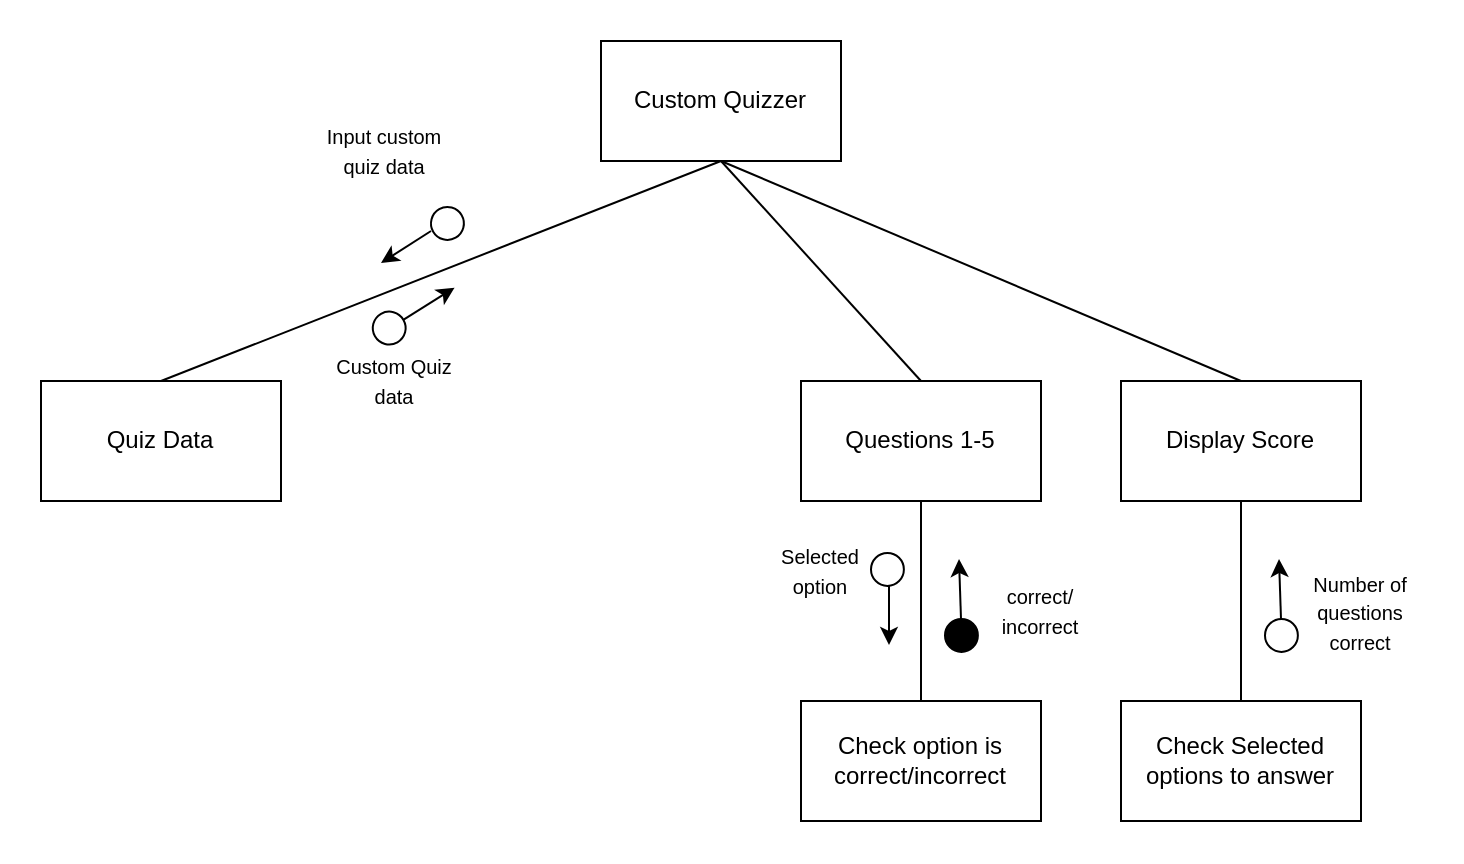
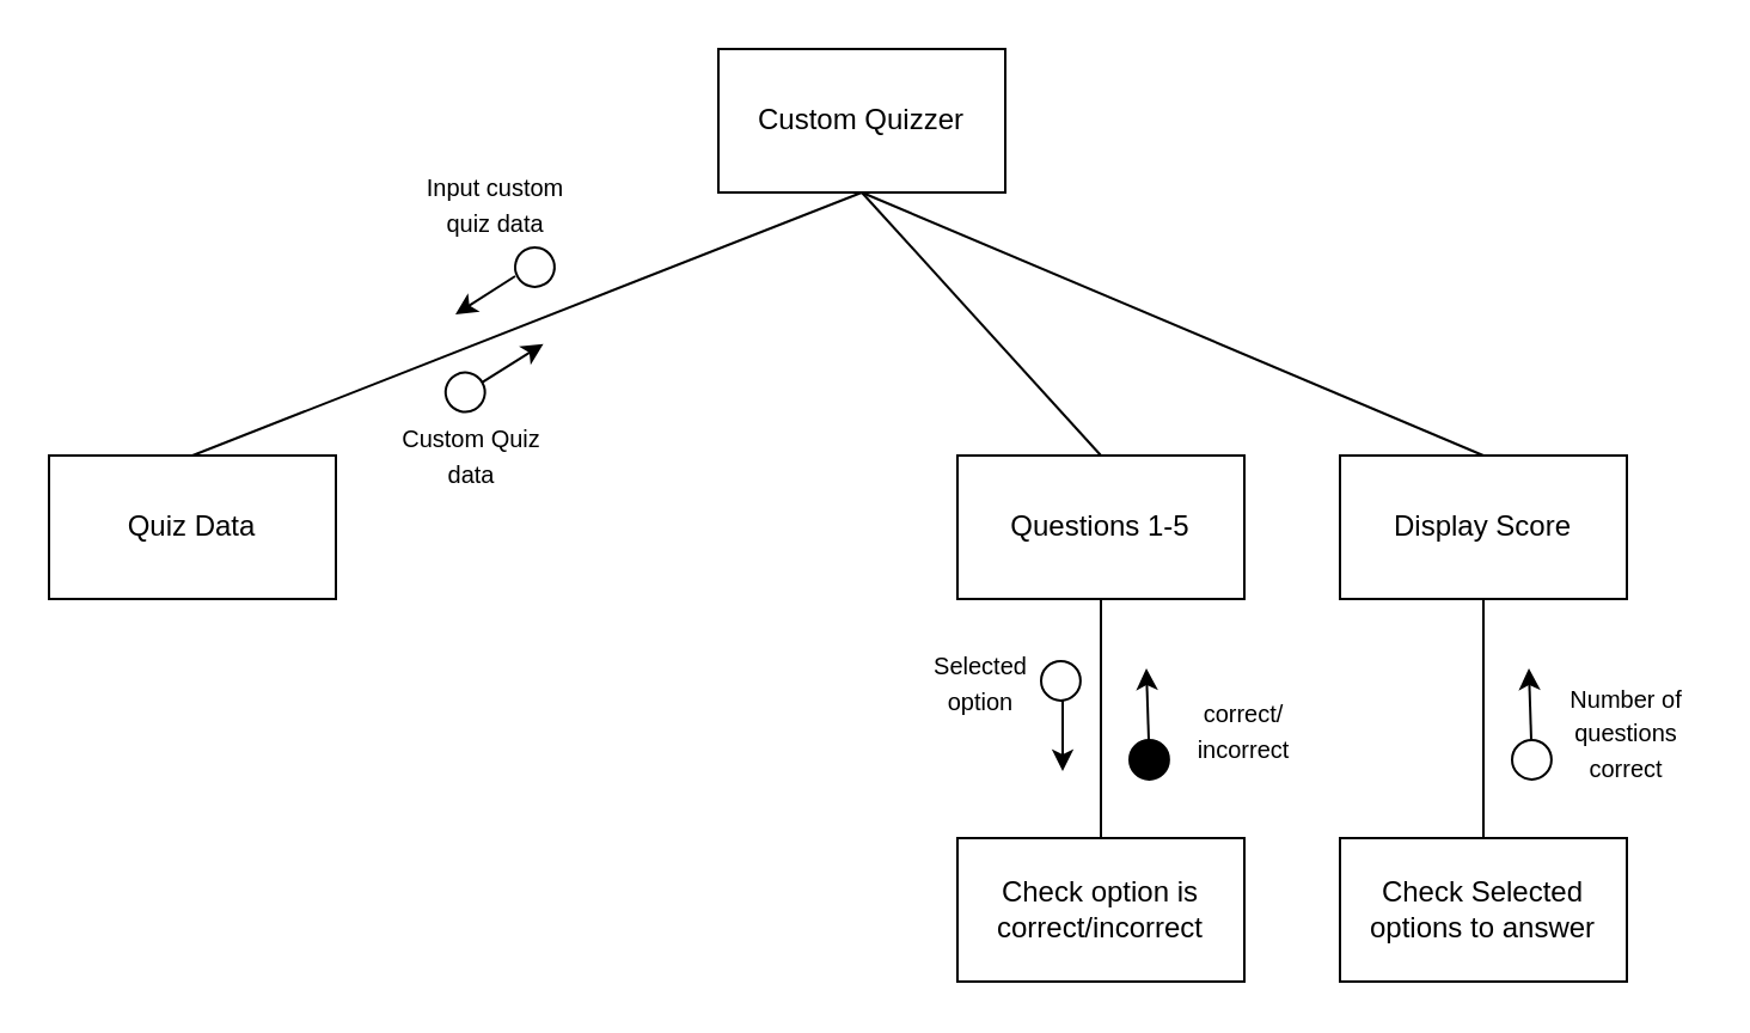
  <mxCell id="0" />
  <mxCell id="1" parent="0" />
  <mxCell id="2" value="Custom Quizzer" style="rounded=0;whiteSpace=wrap;html=1;" vertex="1" parent="1"><mxGeometry x="300" y="20" width="120" height="60" as="geometry" /></mxCell>
  <mxCell id="3" value="Display Score" style="rounded=0;whiteSpace=wrap;html=1;" vertex="1" parent="1"><mxGeometry x="560" y="190" width="120" height="60" as="geometry" /></mxCell>
  <mxCell id="4" value="Quiz Data" style="rounded=0;whiteSpace=wrap;html=1;" vertex="1" parent="1"><mxGeometry x="20" y="190" width="120" height="60" as="geometry" /></mxCell>
  <mxCell id="5" value="" style="endArrow=none;html=1;rounded=0;exitX=0.5;exitY=0;exitDx=0;exitDy=0;" edge="1" parent="1" source="4"><mxGeometry width="50" height="50" relative="1" as="geometry"><mxPoint x="215" y="160" as="sourcePoint" /><mxPoint x="360" y="80" as="targetPoint" /></mxGeometry></mxCell>
- <mxCell id="6" value="&lt;font style=&quot;font-size: 10px;&quot;&gt;Input custom quiz data&lt;/font&gt;" style="text;html=1;align=center;verticalAlign=middle;whiteSpace=wrap;rounded=0;" vertex="1" parent="1"><mxGeometry x="151.82" y="60" width="80" height="30" as="geometry" /></mxCell>
+ <mxCell id="6" value="&lt;font style=&quot;font-size: 10px;&quot;&gt;Input custom quiz data&lt;/font&gt;" style="text;html=1;align=center;verticalAlign=middle;whiteSpace=wrap;rounded=0;" vertex="1" parent="1"><mxGeometry x="166.82" y="70" width="80" height="30" as="geometry" /></mxCell>
  <mxCell id="7" value="Check Selected options to answer" style="rounded=0;whiteSpace=wrap;html=1;" vertex="1" parent="1"><mxGeometry x="560" y="350" width="120" height="60" as="geometry" /></mxCell>
  <mxCell id="8" value="" style="endArrow=none;html=1;rounded=0;exitX=0.5;exitY=0;exitDx=0;exitDy=0;entryX=0.5;entryY=1;entryDx=0;entryDy=0;" edge="1" parent="1" source="7" target="3"><mxGeometry width="50" height="50" relative="1" as="geometry"><mxPoint x="610" y="300" as="sourcePoint" /><mxPoint x="660" y="250" as="targetPoint" /></mxGeometry></mxCell>
  <mxCell id="9" value="" style="endArrow=none;html=1;rounded=0;entryX=0.5;entryY=1;entryDx=0;entryDy=0;exitX=0.5;exitY=0;exitDx=0;exitDy=0;" edge="1" parent="1" source="3" target="2"><mxGeometry width="50" height="50" relative="1" as="geometry"><mxPoint x="530" y="200" as="sourcePoint" /><mxPoint x="580" y="150" as="targetPoint" /></mxGeometry></mxCell>
  <mxCell id="10" value="&lt;font style=&quot;font-size: 10px;&quot;&gt;Custom Quiz data&lt;/font&gt;" style="text;html=1;align=center;verticalAlign=middle;whiteSpace=wrap;rounded=0;" vertex="1" parent="1"><mxGeometry x="166.82" y="174.78" width="60" height="30" as="geometry" /></mxCell>
  <mxCell id="11" value="Questions 1-5" style="rounded=0;whiteSpace=wrap;html=1;" vertex="1" parent="1"><mxGeometry x="400" y="190" width="120" height="60" as="geometry" /></mxCell>
  <mxCell id="12" value="" style="endArrow=none;html=1;rounded=0;exitX=0.5;exitY=0;exitDx=0;exitDy=0;" edge="1" parent="1" source="11"><mxGeometry width="50" height="50" relative="1" as="geometry"><mxPoint x="370" y="167.33" as="sourcePoint" /><mxPoint x="360" y="80" as="targetPoint" /></mxGeometry></mxCell>
  <mxCell id="13" value="Check option is correct/incorrect" style="rounded=0;whiteSpace=wrap;html=1;" vertex="1" parent="1"><mxGeometry x="400" y="350" width="120" height="60" as="geometry" /></mxCell>
  <mxCell id="14" value="" style="endArrow=none;html=1;rounded=0;entryX=0.5;entryY=1;entryDx=0;entryDy=0;exitX=0.5;exitY=0;exitDx=0;exitDy=0;" edge="1" parent="1" source="13" target="11"><mxGeometry width="50" height="50" relative="1" as="geometry"><mxPoint x="450" y="320" as="sourcePoint" /><mxPoint x="500" y="270" as="targetPoint" /></mxGeometry></mxCell>
  <mxCell id="15" value="" style="group" vertex="1" connectable="0" parent="1"><mxGeometry x="182.88" y="143.33" width="43.938" height="31.453" as="geometry" /></mxCell>
  <mxCell id="16" value="" style="ellipse;whiteSpace=wrap;html=1;aspect=fixed;rotation=-210;fillColor=none;" vertex="1" parent="15"><mxGeometry x="3.009" y="12" width="16.443" height="16.443" as="geometry" /></mxCell>
  <mxCell id="17" value="" style="endArrow=classic;html=1;rounded=0;" edge="1" parent="15"><mxGeometry width="50" height="50" relative="1" as="geometry"><mxPoint x="18.451" y="16" as="sourcePoint" /><mxPoint x="43.938" as="targetPoint" /></mxGeometry></mxCell>
  <mxCell id="18" value="" style="group;rotation=-180;" vertex="1" connectable="0" parent="1"><mxGeometry x="190" y="100" width="43.938" height="31.453" as="geometry" /></mxCell>
  <mxCell id="19" value="" style="ellipse;whiteSpace=wrap;html=1;aspect=fixed;rotation=-390;fillColor=none;" vertex="1" parent="18"><mxGeometry x="25" y="3" width="16.443" height="16.443" as="geometry" /></mxCell>
  <mxCell id="20" value="" style="endArrow=classic;html=1;rounded=0;" edge="1" parent="18"><mxGeometry width="50" height="50" relative="1" as="geometry"><mxPoint x="25" y="15" as="sourcePoint" /><mxPoint y="31" as="targetPoint" /></mxGeometry></mxCell>
  <mxCell id="21" value="" style="group;rotation=120;" vertex="1" connectable="0" parent="1"><mxGeometry x="420" y="280" width="43.938" height="31.453" as="geometry" /></mxCell>
  <mxCell id="22" value="" style="ellipse;whiteSpace=wrap;html=1;aspect=fixed;rotation=-90;fillColor=none;" vertex="1" parent="21"><mxGeometry x="15" y="-4" width="16.443" height="16.443" as="geometry" /></mxCell>
  <mxCell id="23" value="" style="endArrow=classic;html=1;rounded=0;" edge="1" parent="21"><mxGeometry width="50" height="50" relative="1" as="geometry"><mxPoint x="24" y="12" as="sourcePoint" /><mxPoint x="24" y="42" as="targetPoint" /></mxGeometry></mxCell>
  <mxCell id="24" value="&lt;font style=&quot;font-size: 10px;&quot;&gt;Selected option&lt;/font&gt;" style="text;html=1;align=center;verticalAlign=middle;whiteSpace=wrap;rounded=0;" vertex="1" parent="1"><mxGeometry x="380" y="270" width="60" height="30" as="geometry" /></mxCell>
  <mxCell id="25" value="" style="group;rotation=-60;" vertex="1" connectable="0" parent="1"><mxGeometry x="460" y="290" width="43.938" height="31.453" as="geometry" /></mxCell>
  <mxCell id="26" value="" style="ellipse;whiteSpace=wrap;html=1;aspect=fixed;rotation=-270;fillColor=#000000;" vertex="1" parent="25"><mxGeometry x="12" y="19" width="16.443" height="16.443" as="geometry" /></mxCell>
  <mxCell id="27" value="" style="endArrow=classic;html=1;rounded=0;" edge="1" parent="25"><mxGeometry width="50" height="50" relative="1" as="geometry"><mxPoint x="20" y="19" as="sourcePoint" /><mxPoint x="19" y="-11" as="targetPoint" /></mxGeometry></mxCell>
  <mxCell id="28" value="&lt;font style=&quot;font-size: 10px;&quot;&gt;correct/&lt;/font&gt;&lt;div&gt;&lt;font style=&quot;font-size: 10px;&quot;&gt;incorrect&lt;/font&gt;&lt;/div&gt;" style="text;html=1;align=center;verticalAlign=middle;whiteSpace=wrap;rounded=0;" vertex="1" parent="1"><mxGeometry x="490" y="290" width="60" height="30" as="geometry" /></mxCell>
  <mxCell id="29" value="" style="group;rotation=-60;" vertex="1" connectable="0" parent="1"><mxGeometry x="620" y="290" width="43.938" height="31.453" as="geometry" /></mxCell>
  <mxCell id="30" value="" style="ellipse;whiteSpace=wrap;html=1;aspect=fixed;rotation=-270;fillColor=none;" vertex="1" parent="29"><mxGeometry x="12" y="19" width="16.443" height="16.443" as="geometry" /></mxCell>
  <mxCell id="31" value="" style="endArrow=classic;html=1;rounded=0;" edge="1" parent="29"><mxGeometry width="50" height="50" relative="1" as="geometry"><mxPoint x="20" y="19" as="sourcePoint" /><mxPoint x="19" y="-11" as="targetPoint" /></mxGeometry></mxCell>
  <mxCell id="32" value="&lt;font style=&quot;font-size: 10px;&quot;&gt;Number of questions correct&lt;/font&gt;" style="text;html=1;align=center;verticalAlign=middle;whiteSpace=wrap;rounded=0;" vertex="1" parent="1"><mxGeometry x="650" y="290.73" width="60" height="30" as="geometry" /></mxCell>
